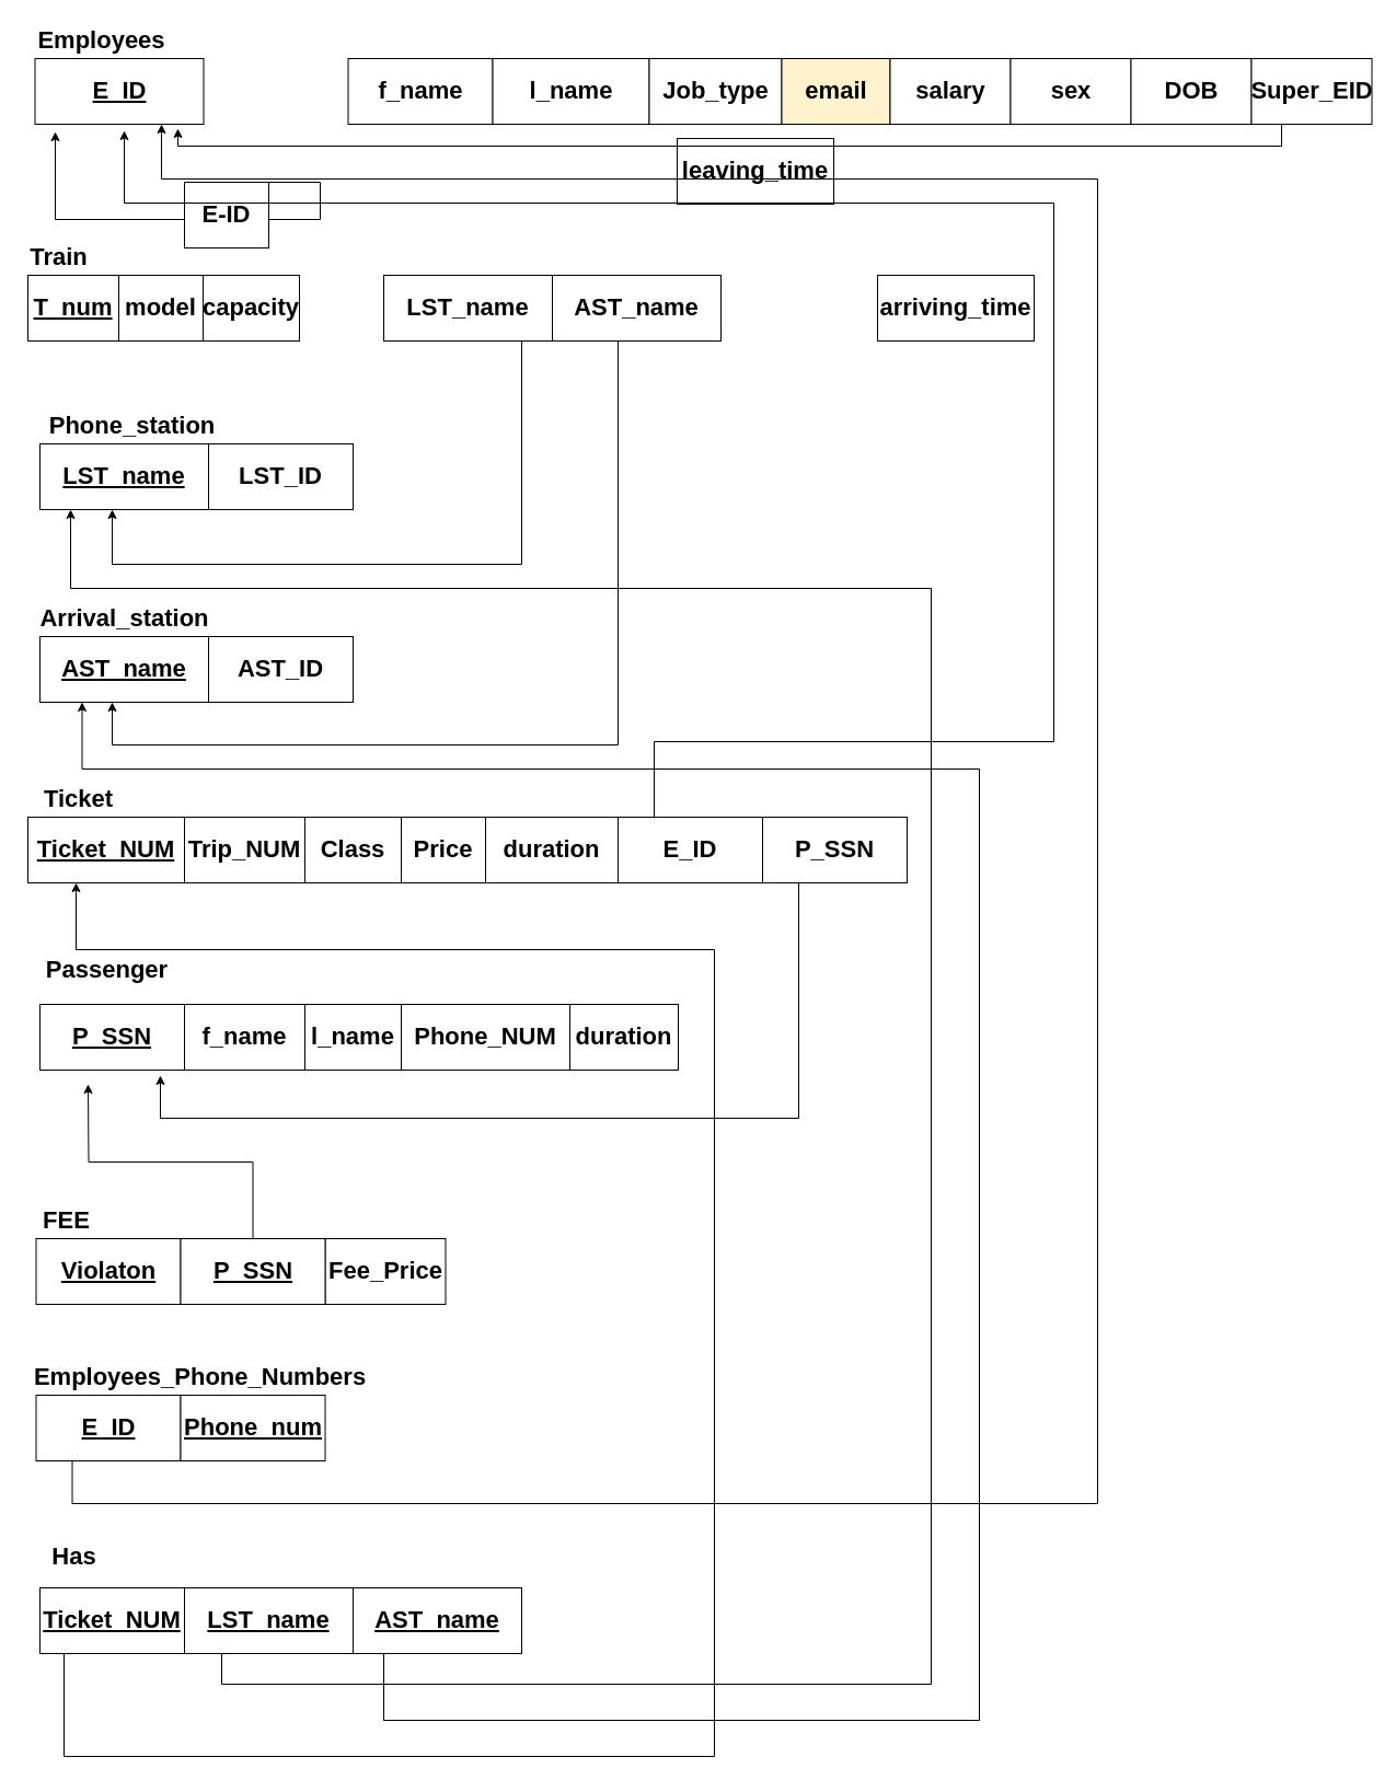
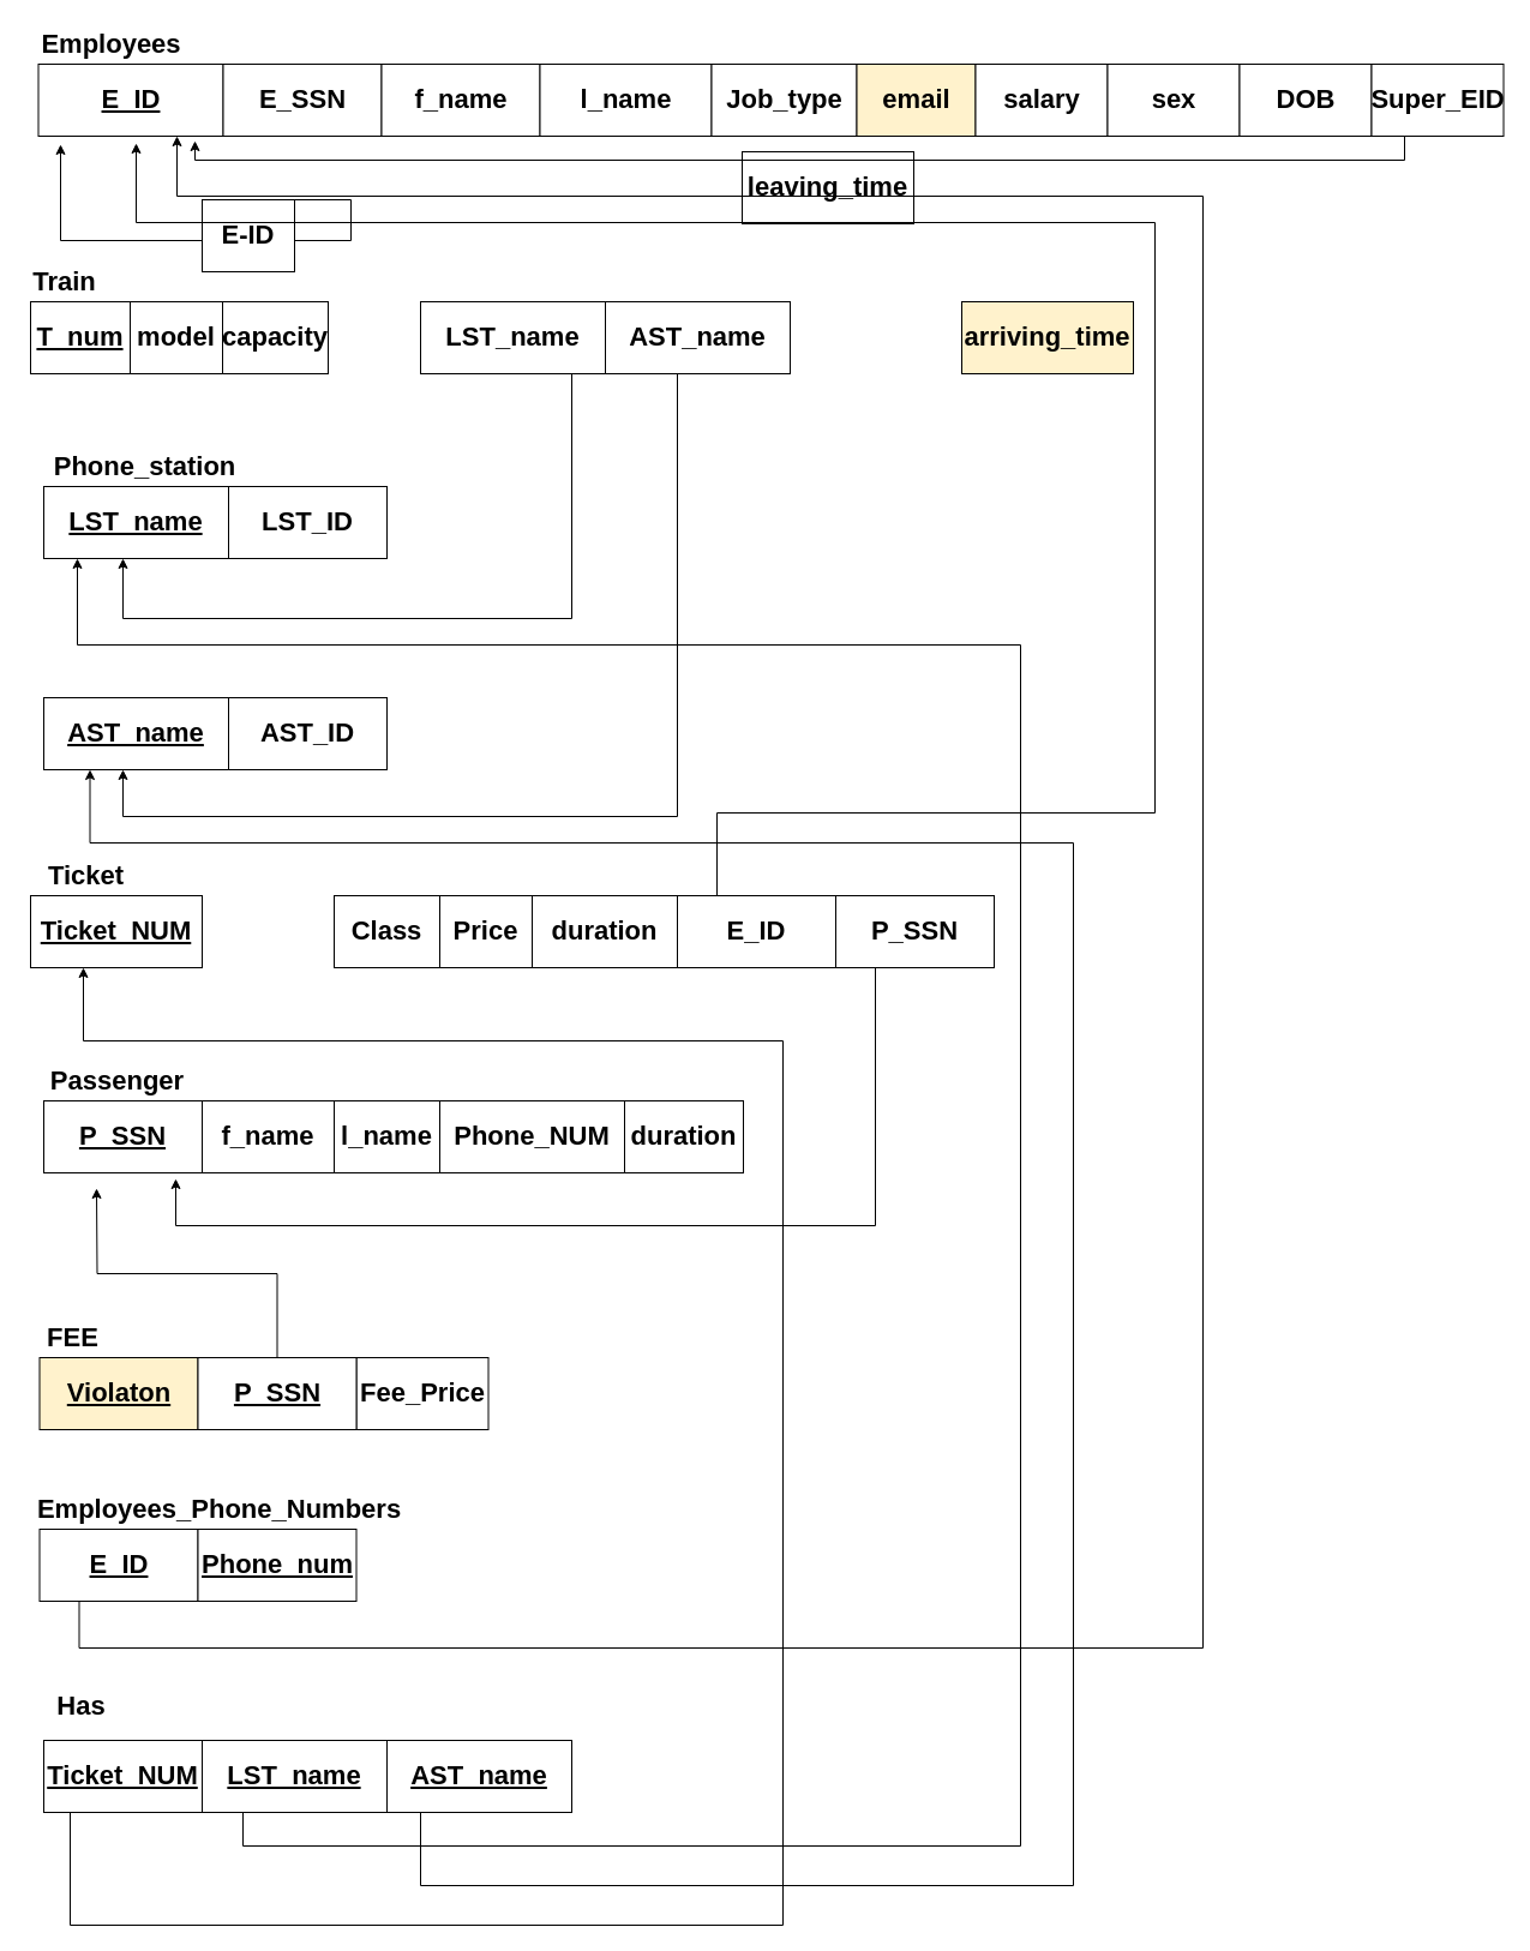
  <mxCell id="0" />
  <mxCell id="1" parent="0" />
  <mxCell id="2" value="&lt;u&gt;T_num&lt;/u&gt;" style="rounded=0;whiteSpace=wrap;html=1;fontSize=22;fontStyle=1" parent="1" vertex="1"><mxGeometry x="25" y="251" width="83" height="60" as="geometry" /></mxCell>
  <mxCell id="3" value="model&lt;span style=&quot;color: rgba(0 , 0 , 0 , 0) ; font-family: monospace ; font-size: 0px&quot;&gt;%3CmxGraphModel%3E%3Croot%3E%3CmxCell%20id%3D%220%22%2F%3E%3CmxCell%20id%3D%221%22%20parent%3D%220%22%2F%3E%3CmxCell%20id%3D%222%22%20value%3D%22t_num%22%20style%3D%22rounded%3D0%3BwhiteSpace%3Dwrap%3Bhtml%3D1%3BfontSize%3D22%3B%22%20vertex%3D%221%22%20parent%3D%221%22%3E%3CmxGeometry%20x%3D%22-77%22%20y%3D%22352%22%20width%3D%2277%22%20height%3D%2260%22%20as%3D%22geometry%22%2F%3E%3C%2FmxCell%3E%3C%2Froot%3E%3C%2FmxGraphModel%3E&lt;/span&gt;" style="rounded=0;whiteSpace=wrap;html=1;fontSize=22;fontStyle=1" parent="1" vertex="1"><mxGeometry x="108" y="251" width="77" height="60" as="geometry" /></mxCell>
  <mxCell id="4" value="capacity" style="rounded=0;whiteSpace=wrap;html=1;fontSize=22;fontStyle=1" parent="1" vertex="1"><mxGeometry x="185" y="251" width="88" height="60" as="geometry" /></mxCell>
  <mxCell id="5" value="Train" style="text;html=1;align=center;verticalAlign=middle;resizable=0;points=[];autosize=1;fontSize=22;fontStyle=1" parent="1" vertex="1"><mxGeometry x="20" y="218" width="66" height="33" as="geometry" /></mxCell>
  <mxCell id="6" style="edgeStyle=orthogonalEdgeStyle;rounded=0;orthogonalLoop=1;jettySize=auto;html=1;exitX=0.25;exitY=0;exitDx=0;exitDy=0;" edge="1" parent="1" source="7"><mxGeometry relative="1" as="geometry"><mxPoint x="50" y="120" as="targetPoint" /><Array as="points"><mxPoint x="292" y="200" /><mxPoint x="50" y="200" /></Array></mxGeometry></mxCell>
  <mxCell id="7" value="E-ID" style="rounded=0;whiteSpace=wrap;html=1;fontSize=22;fontStyle=1" parent="1" vertex="1"><mxGeometry x="168" y="166" width="77" height="60" as="geometry" /></mxCell>
  <mxCell id="8" value="&lt;u&gt;LST_name&lt;/u&gt;" style="rounded=0;whiteSpace=wrap;html=1;fontSize=22;align=center;fontStyle=1" parent="1" vertex="1"><mxGeometry x="36" y="405" width="154" height="60" as="geometry" /></mxCell>
  <mxCell id="9" value="&lt;span style=&quot;text-align: left&quot;&gt;LST_ID&lt;/span&gt;" style="rounded=0;whiteSpace=wrap;html=1;fontSize=22;fontStyle=1" parent="1" vertex="1"><mxGeometry x="190" y="405" width="132" height="60" as="geometry" /></mxCell>
  <mxCell id="10" value="Phone_station" style="text;html=1;align=center;verticalAlign=middle;resizable=0;points=[];autosize=1;fontSize=22;fontStyle=1" parent="1" vertex="1"><mxGeometry x="26" y="372" width="187" height="33" as="geometry" /></mxCell>
  <mxCell id="11" value="&lt;span style=&quot;text-align: left&quot;&gt;leaving_time&lt;/span&gt;" style="rounded=0;whiteSpace=wrap;html=1;fontSize=22;fontStyle=1" parent="1" vertex="1"><mxGeometry x="618" y="126" width="143" height="60" as="geometry" /></mxCell>
  <mxCell id="12" value="&lt;u&gt;AST_name&lt;/u&gt;" style="rounded=0;whiteSpace=wrap;html=1;fontSize=22;align=center;fontStyle=1" parent="1" vertex="1"><mxGeometry x="36" y="581" width="154" height="60" as="geometry" /></mxCell>
  <mxCell id="13" value="&lt;span style=&quot;text-align: left&quot;&gt;AST_ID&lt;/span&gt;" style="rounded=0;whiteSpace=wrap;html=1;fontSize=22;fontStyle=1" parent="1" vertex="1"><mxGeometry x="190" y="581" width="132" height="60" as="geometry" /></mxCell>
- <mxCell id="14" value="Arrival_station" style="text;html=1;align=center;verticalAlign=middle;resizable=0;points=[];autosize=1;fontSize=22;fontStyle=1" parent="1" vertex="1"><mxGeometry x="25" y="548" width="176" height="33" as="geometry" /></mxCell>
- <mxCell id="15" value="&lt;span style=&quot;text-align: left&quot;&gt;arriving_time&lt;/span&gt;" style="rounded=0;whiteSpace=wrap;html=1;fontSize=22;fontStyle=1" parent="1" vertex="1"><mxGeometry x="801" y="251" width="143" height="60" as="geometry" /></mxCell>
+ <mxCell id="15" value="&lt;span style=&quot;text-align: left&quot;&gt;arriving_time&lt;/span&gt;" style="rounded=0;whiteSpace=wrap;html=1;fontSize=22;fontStyle=1;fillColor=#fff2cc;" parent="1" vertex="1"><mxGeometry x="801" y="251" width="143" height="60" as="geometry" /></mxCell>
  <mxCell id="16" style="edgeStyle=orthogonalEdgeStyle;rounded=0;orthogonalLoop=1;jettySize=auto;html=1;exitX=0.5;exitY=1;exitDx=0;exitDy=0;fontSize=22;fontStyle=1" parent="1" source="17" edge="1"><mxGeometry relative="1" as="geometry"><mxPoint x="102" y="465" as="targetPoint" /><Array as="points"><mxPoint x="476" y="311" /><mxPoint x="476" y="515" /><mxPoint x="102" y="515" /><mxPoint x="102" y="465" /></Array></mxGeometry></mxCell>
  <mxCell id="17" value="LST_name" style="rounded=0;whiteSpace=wrap;html=1;fontSize=22;align=center;fontStyle=1" parent="1" vertex="1"><mxGeometry x="350" y="251" width="154" height="60" as="geometry" /></mxCell>
  <mxCell id="18" style="edgeStyle=orthogonalEdgeStyle;rounded=0;orthogonalLoop=1;jettySize=auto;html=1;exitX=0.5;exitY=1;exitDx=0;exitDy=0;fontSize=22;fontStyle=1" parent="1" source="19" edge="1"><mxGeometry relative="1" as="geometry"><mxPoint x="102" y="641" as="targetPoint" /><Array as="points"><mxPoint x="564" y="311" /><mxPoint x="564" y="680" /><mxPoint x="102" y="680" /></Array></mxGeometry></mxCell>
  <mxCell id="19" value="AST_name" style="rounded=0;whiteSpace=wrap;html=1;fontSize=22;align=center;fontStyle=1" parent="1" vertex="1"><mxGeometry x="504" y="251" width="154" height="60" as="geometry" /></mxCell>
  <mxCell id="20" value="&lt;u&gt;Ticket_NUM&lt;/u&gt;" style="rounded=0;whiteSpace=wrap;html=1;fontSize=22;fontStyle=1" parent="1" vertex="1"><mxGeometry x="25" y="746" width="143" height="60" as="geometry" /></mxCell>
- <mxCell id="21" value="Trip_NUM" style="rounded=0;whiteSpace=wrap;html=1;fontSize=22;fontStyle=1" parent="1" vertex="1"><mxGeometry x="168" y="746" width="110" height="60" as="geometry" /></mxCell>
  <mxCell id="22" value="Class" style="rounded=0;whiteSpace=wrap;html=1;fontSize=22;fontStyle=1" parent="1" vertex="1"><mxGeometry x="278" y="746" width="88" height="60" as="geometry" /></mxCell>
  <mxCell id="23" value="Price" style="rounded=0;whiteSpace=wrap;html=1;fontSize=22;fontStyle=1" parent="1" vertex="1"><mxGeometry x="366" y="746" width="77" height="60" as="geometry" /></mxCell>
  <mxCell id="24" value="duration" style="rounded=0;whiteSpace=wrap;html=1;fontSize=22;align=center;fontStyle=1" parent="1" vertex="1"><mxGeometry x="443" y="746" width="121" height="60" as="geometry" /></mxCell>
  <mxCell id="25" style="edgeStyle=orthogonalEdgeStyle;rounded=0;orthogonalLoop=1;jettySize=auto;html=1;exitX=0.25;exitY=0;exitDx=0;exitDy=0;fontSize=22;fontStyle=1" parent="1" source="26" edge="1"><mxGeometry relative="1" as="geometry"><mxPoint x="113" y="119" as="targetPoint" /><Array as="points"><mxPoint x="597" y="677" /><mxPoint x="962" y="677" /><mxPoint x="962" y="185" /><mxPoint x="113" y="185" /></Array></mxGeometry></mxCell>
  <mxCell id="26" value="E_ID" style="rounded=0;whiteSpace=wrap;html=1;fontSize=22;align=center;fontStyle=1" parent="1" vertex="1"><mxGeometry x="564" y="746" width="132" height="60" as="geometry" /></mxCell>
  <mxCell id="27" value="Ticket" style="text;html=1;align=center;verticalAlign=middle;resizable=0;points=[];autosize=1;fontSize=22;fontStyle=1" parent="1" vertex="1"><mxGeometry x="32.5" y="713" width="77" height="33" as="geometry" /></mxCell>
  <mxCell id="28" value="&lt;u&gt;P_SSN&lt;/u&gt;" style="rounded=0;whiteSpace=wrap;html=1;fontSize=22;fontStyle=1" parent="1" vertex="1"><mxGeometry x="36" y="917" width="132" height="60" as="geometry" /></mxCell>
  <mxCell id="29" value="f_name" style="rounded=0;whiteSpace=wrap;html=1;fontSize=22;fontStyle=1" parent="1" vertex="1"><mxGeometry x="168" y="917" width="110" height="60" as="geometry" /></mxCell>
  <mxCell id="30" value="l_name" style="rounded=0;whiteSpace=wrap;html=1;fontSize=22;fontStyle=1" parent="1" vertex="1"><mxGeometry x="278" y="917" width="88" height="60" as="geometry" /></mxCell>
  <mxCell id="31" value="Phone_NUM" style="rounded=0;whiteSpace=wrap;html=1;fontSize=22;fontStyle=1" parent="1" vertex="1"><mxGeometry x="366" y="917" width="154" height="60" as="geometry" /></mxCell>
  <mxCell id="32" value="duration" style="rounded=0;whiteSpace=wrap;html=1;fontSize=22;align=center;fontStyle=1" parent="1" vertex="1"><mxGeometry x="520" y="917" width="99" height="60" as="geometry" /></mxCell>
- <mxCell id="33" value="Passenger" style="text;html=1;align=center;verticalAlign=middle;resizable=0;points=[];autosize=1;fontSize=22;fontStyle=1" parent="1" vertex="1"><mxGeometry x="31" y="869" width="132" height="33" as="geometry" /></mxCell>
+ <mxCell id="33" value="Passenger" style="text;html=1;align=center;verticalAlign=middle;resizable=0;points=[];autosize=1;fontSize=22;fontStyle=1" parent="1" vertex="1"><mxGeometry x="31" y="884" width="132" height="33" as="geometry" /></mxCell>
  <mxCell id="34" style="edgeStyle=orthogonalEdgeStyle;rounded=0;orthogonalLoop=1;jettySize=auto;html=1;exitX=0.25;exitY=1;exitDx=0;exitDy=0;fontSize=22;fontStyle=1" parent="1" source="35" edge="1"><mxGeometry relative="1" as="geometry"><mxPoint x="146" y="982" as="targetPoint" /><Array as="points"><mxPoint x="729" y="1021" /><mxPoint x="146" y="1021" /></Array></mxGeometry></mxCell>
  <mxCell id="35" value="P_SSN" style="rounded=0;whiteSpace=wrap;html=1;fontSize=22;fontStyle=1" parent="1" vertex="1"><mxGeometry x="696" y="746" width="132" height="60" as="geometry" /></mxCell>
- <mxCell id="36" value="&lt;span style=&quot;line-height: 120%&quot;&gt;&lt;u&gt;Violaton&lt;/u&gt;&lt;/span&gt;" style="rounded=0;whiteSpace=wrap;html=1;fontSize=22;fontStyle=1" parent="1" vertex="1"><mxGeometry x="32.5" y="1131" width="132" height="60" as="geometry" /></mxCell>
+ <mxCell id="36" value="&lt;span style=&quot;line-height: 120%&quot;&gt;&lt;u&gt;Violaton&lt;/u&gt;&lt;/span&gt;" style="rounded=0;whiteSpace=wrap;html=1;fontSize=22;fontStyle=1;fillColor=#fff2cc;" parent="1" vertex="1"><mxGeometry x="32.5" y="1131" width="132" height="60" as="geometry" /></mxCell>
  <mxCell id="37" value="Fee_Price" style="rounded=0;whiteSpace=wrap;html=1;fontSize=22;fontStyle=1" parent="1" vertex="1"><mxGeometry x="296.5" y="1131" width="110" height="60" as="geometry" /></mxCell>
  <mxCell id="38" value="FEE" style="text;html=1;align=center;verticalAlign=middle;resizable=0;points=[];autosize=1;fontSize=22;fontStyle=1" parent="1" vertex="1"><mxGeometry x="32.5" y="1098" width="55" height="33" as="geometry" /></mxCell>
  <mxCell id="39" style="edgeStyle=orthogonalEdgeStyle;rounded=0;orthogonalLoop=1;jettySize=auto;html=1;exitX=0.5;exitY=0;exitDx=0;exitDy=0;" edge="1" parent="1" source="40"><mxGeometry relative="1" as="geometry"><mxPoint x="80" y="990" as="targetPoint" /></mxGeometry></mxCell>
  <mxCell id="40" value="&lt;u&gt;P_SSN&lt;/u&gt;" style="rounded=0;whiteSpace=wrap;html=1;fontSize=22;fontStyle=1" parent="1" vertex="1"><mxGeometry x="164.5" y="1131" width="132" height="60" as="geometry" /></mxCell>
  <mxCell id="41" value="Has" style="text;html=1;align=center;verticalAlign=middle;resizable=0;points=[];autosize=1;fontSize=22;fontStyle=1" parent="1" vertex="1"><mxGeometry x="36.5" y="1407" width="60" height="30" as="geometry" /></mxCell>
  <mxCell id="42" style="edgeStyle=orthogonalEdgeStyle;rounded=0;orthogonalLoop=1;jettySize=auto;html=1;exitX=0.25;exitY=1;exitDx=0;exitDy=0;fontSize=22;fontStyle=1" parent="1" source="44" target="20" edge="1"><mxGeometry relative="1" as="geometry"><Array as="points"><mxPoint x="58" y="1510" /><mxPoint x="58" y="1604" /><mxPoint x="652" y="1604" /><mxPoint x="652" y="867" /><mxPoint x="69" y="867" /></Array></mxGeometry></mxCell>
  <mxCell id="43" style="edgeStyle=orthogonalEdgeStyle;rounded=0;orthogonalLoop=1;jettySize=auto;html=1;exitX=0.75;exitY=0;exitDx=0;exitDy=0;fontSize=22;fontStyle=1" parent="1" source="44" edge="1"><mxGeometry relative="1" as="geometry"><mxPoint x="64" y="465" as="targetPoint" /><Array as="points"><mxPoint x="202" y="1450" /><mxPoint x="202" y="1538" /><mxPoint x="850" y="1538" /><mxPoint x="850" y="537" /><mxPoint x="64" y="537" /></Array></mxGeometry></mxCell>
  <mxCell id="44" value="&lt;u&gt;Ticket_NUM&lt;/u&gt;" style="rounded=0;whiteSpace=wrap;html=1;fontSize=22;fontStyle=1" parent="1" vertex="1"><mxGeometry x="36" y="1450" width="132" height="60" as="geometry" /></mxCell>
  <mxCell id="45" value="&lt;u&gt;AST_name&lt;/u&gt;" style="rounded=0;whiteSpace=wrap;html=1;fontSize=22;align=center;fontStyle=1" parent="1" vertex="1"><mxGeometry x="36" y="581" width="154" height="60" as="geometry" /></mxCell>
  <mxCell id="46" value="&lt;u&gt;LST_name&lt;/u&gt;" style="rounded=0;whiteSpace=wrap;html=1;fontSize=22;align=center;fontStyle=1" parent="1" vertex="1"><mxGeometry x="168" y="1450" width="154" height="60" as="geometry" /></mxCell>
  <mxCell id="47" style="edgeStyle=orthogonalEdgeStyle;rounded=0;orthogonalLoop=1;jettySize=auto;html=1;exitX=0.25;exitY=0;exitDx=0;exitDy=0;entryX=0.25;entryY=1;entryDx=0;entryDy=0;fontSize=22;fontStyle=1" parent="1" source="48" target="45" edge="1"><mxGeometry relative="1" as="geometry"><Array as="points"><mxPoint x="350" y="1450" /><mxPoint x="350" y="1571" /><mxPoint x="894" y="1571" /><mxPoint x="894" y="702" /><mxPoint x="75" y="702" /></Array></mxGeometry></mxCell>
  <mxCell id="48" value="&lt;u&gt;AST_name&lt;/u&gt;" style="rounded=0;whiteSpace=wrap;html=1;fontSize=22;align=center;fontStyle=1" parent="1" vertex="1"><mxGeometry x="322" y="1450" width="154" height="60" as="geometry" /></mxCell>
  <mxCell id="49" style="edgeStyle=orthogonalEdgeStyle;rounded=0;orthogonalLoop=1;jettySize=auto;html=1;exitX=0.25;exitY=1;exitDx=0;exitDy=0;entryX=0.75;entryY=1;entryDx=0;entryDy=0;fontSize=22;fontStyle=1" parent="1" source="50" target="53" edge="1"><mxGeometry relative="1" as="geometry"><mxPoint x="81.575" y="136.02" as="targetPoint" /><Array as="points"><mxPoint x="66" y="1373" /><mxPoint x="1002" y="1373" /><mxPoint x="1002" y="163" /><mxPoint x="147" y="163" /></Array></mxGeometry></mxCell>
  <mxCell id="50" value="&lt;span style=&quot;line-height: 120%&quot;&gt;&lt;u&gt;E_ID&lt;/u&gt;&lt;/span&gt;" style="rounded=0;whiteSpace=wrap;html=1;fontSize=22;fontStyle=1" parent="1" vertex="1"><mxGeometry x="32.5" y="1274" width="132" height="60" as="geometry" /></mxCell>
  <mxCell id="51" value="&lt;u&gt;Phone_num&lt;/u&gt;" style="rounded=0;whiteSpace=wrap;html=1;fontSize=22;fontStyle=1" parent="1" vertex="1"><mxGeometry x="164.5" y="1274" width="132" height="60" as="geometry" /></mxCell>
  <mxCell id="52" value="Employees_Phone_Numbers" style="text;html=1;align=center;verticalAlign=middle;resizable=0;points=[];autosize=1;fontSize=22;fontStyle=1" parent="1" vertex="1"><mxGeometry x="22.5" y="1241" width="319" height="33" as="geometry" /></mxCell>
  <mxCell id="53" value="&lt;u&gt;E_ID&lt;/u&gt;" style="rounded=0;whiteSpace=wrap;html=1;fontSize=22;align=center;fontStyle=1" parent="1" vertex="1"><mxGeometry x="31.5" y="53" width="154" height="60" as="geometry" /></mxCell>
+ <mxCell id="54" value="E_SSN" style="rounded=0;whiteSpace=wrap;html=1;fontSize=22;align=center;fontStyle=1" parent="1" vertex="1"><mxGeometry x="185.5" y="53" width="132" height="60" as="geometry" /></mxCell>
  <mxCell id="55" value="f_name" style="rounded=0;whiteSpace=wrap;html=1;fontSize=22;align=center;fontStyle=1" parent="1" vertex="1"><mxGeometry x="317.5" y="53" width="132" height="60" as="geometry" /></mxCell>
  <mxCell id="56" value="l_name" style="rounded=0;whiteSpace=wrap;html=1;fontSize=22;align=center;fontStyle=1" parent="1" vertex="1"><mxGeometry x="449.5" y="53" width="143" height="60" as="geometry" /></mxCell>
  <mxCell id="57" value="Job_type" style="rounded=0;whiteSpace=wrap;html=1;fontSize=22;align=center;fontStyle=1" parent="1" vertex="1"><mxGeometry x="592.5" y="53" width="121" height="60" as="geometry" /></mxCell>
  <mxCell id="58" value="email" style="rounded=0;whiteSpace=wrap;html=1;fontSize=22;align=center;fontStyle=1;fillColor=#fff2cc;" parent="1" vertex="1"><mxGeometry x="713.5" y="53" width="99" height="60" as="geometry" /></mxCell>
  <mxCell id="59" value="salary" style="rounded=0;whiteSpace=wrap;html=1;fontSize=22;align=center;fontStyle=1" parent="1" vertex="1"><mxGeometry x="812.5" y="53" width="110" height="60" as="geometry" /></mxCell>
  <mxCell id="60" value="sex" style="rounded=0;whiteSpace=wrap;html=1;fontSize=22;align=center;fontStyle=1" parent="1" vertex="1"><mxGeometry x="922.5" y="53" width="110" height="60" as="geometry" /></mxCell>
  <mxCell id="61" value="DOB" style="rounded=0;whiteSpace=wrap;html=1;fontSize=22;align=center;fontStyle=1" parent="1" vertex="1"><mxGeometry x="1032.5" y="53" width="110" height="60" as="geometry" /></mxCell>
  <mxCell id="62" value="Employees" style="text;html=1;align=center;verticalAlign=middle;resizable=0;points=[];autosize=1;fontSize=22;fontStyle=1" parent="1" vertex="1"><mxGeometry x="26" y="20" width="132" height="33" as="geometry" /></mxCell>
  <mxCell id="63" style="edgeStyle=orthogonalEdgeStyle;rounded=0;orthogonalLoop=1;jettySize=auto;html=1;exitX=0.25;exitY=1;exitDx=0;exitDy=0;" parent="1" source="64" edge="1"><mxGeometry relative="1" as="geometry"><mxPoint x="162" y="117" as="targetPoint" /><Array as="points"><mxPoint x="1170" y="133" /><mxPoint x="162" y="133" /></Array></mxGeometry></mxCell>
  <mxCell id="64" value="Super_EID" style="rounded=0;whiteSpace=wrap;html=1;fontSize=22;align=center;fontStyle=1" parent="1" vertex="1"><mxGeometry x="1142.5" y="53" width="110" height="60" as="geometry" /></mxCell>
